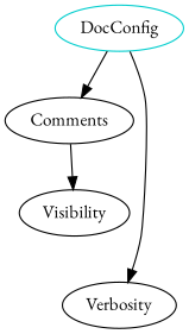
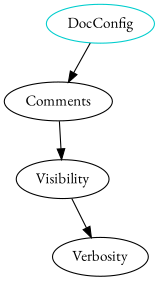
  digraph {
    fontname="EB Garamond"
    node [fontname="EB Garamond"]
    edge [fontname="EB Garamond"]
    n1 [color=cyan3 label=DocConfig shape=oval]
    Comments
    Verbosity
    Visibility
    n1 -> Comments
-   n1 -> Verbosity
+   Visibility -> Verbosity
    Comments -> Visibility
  }
